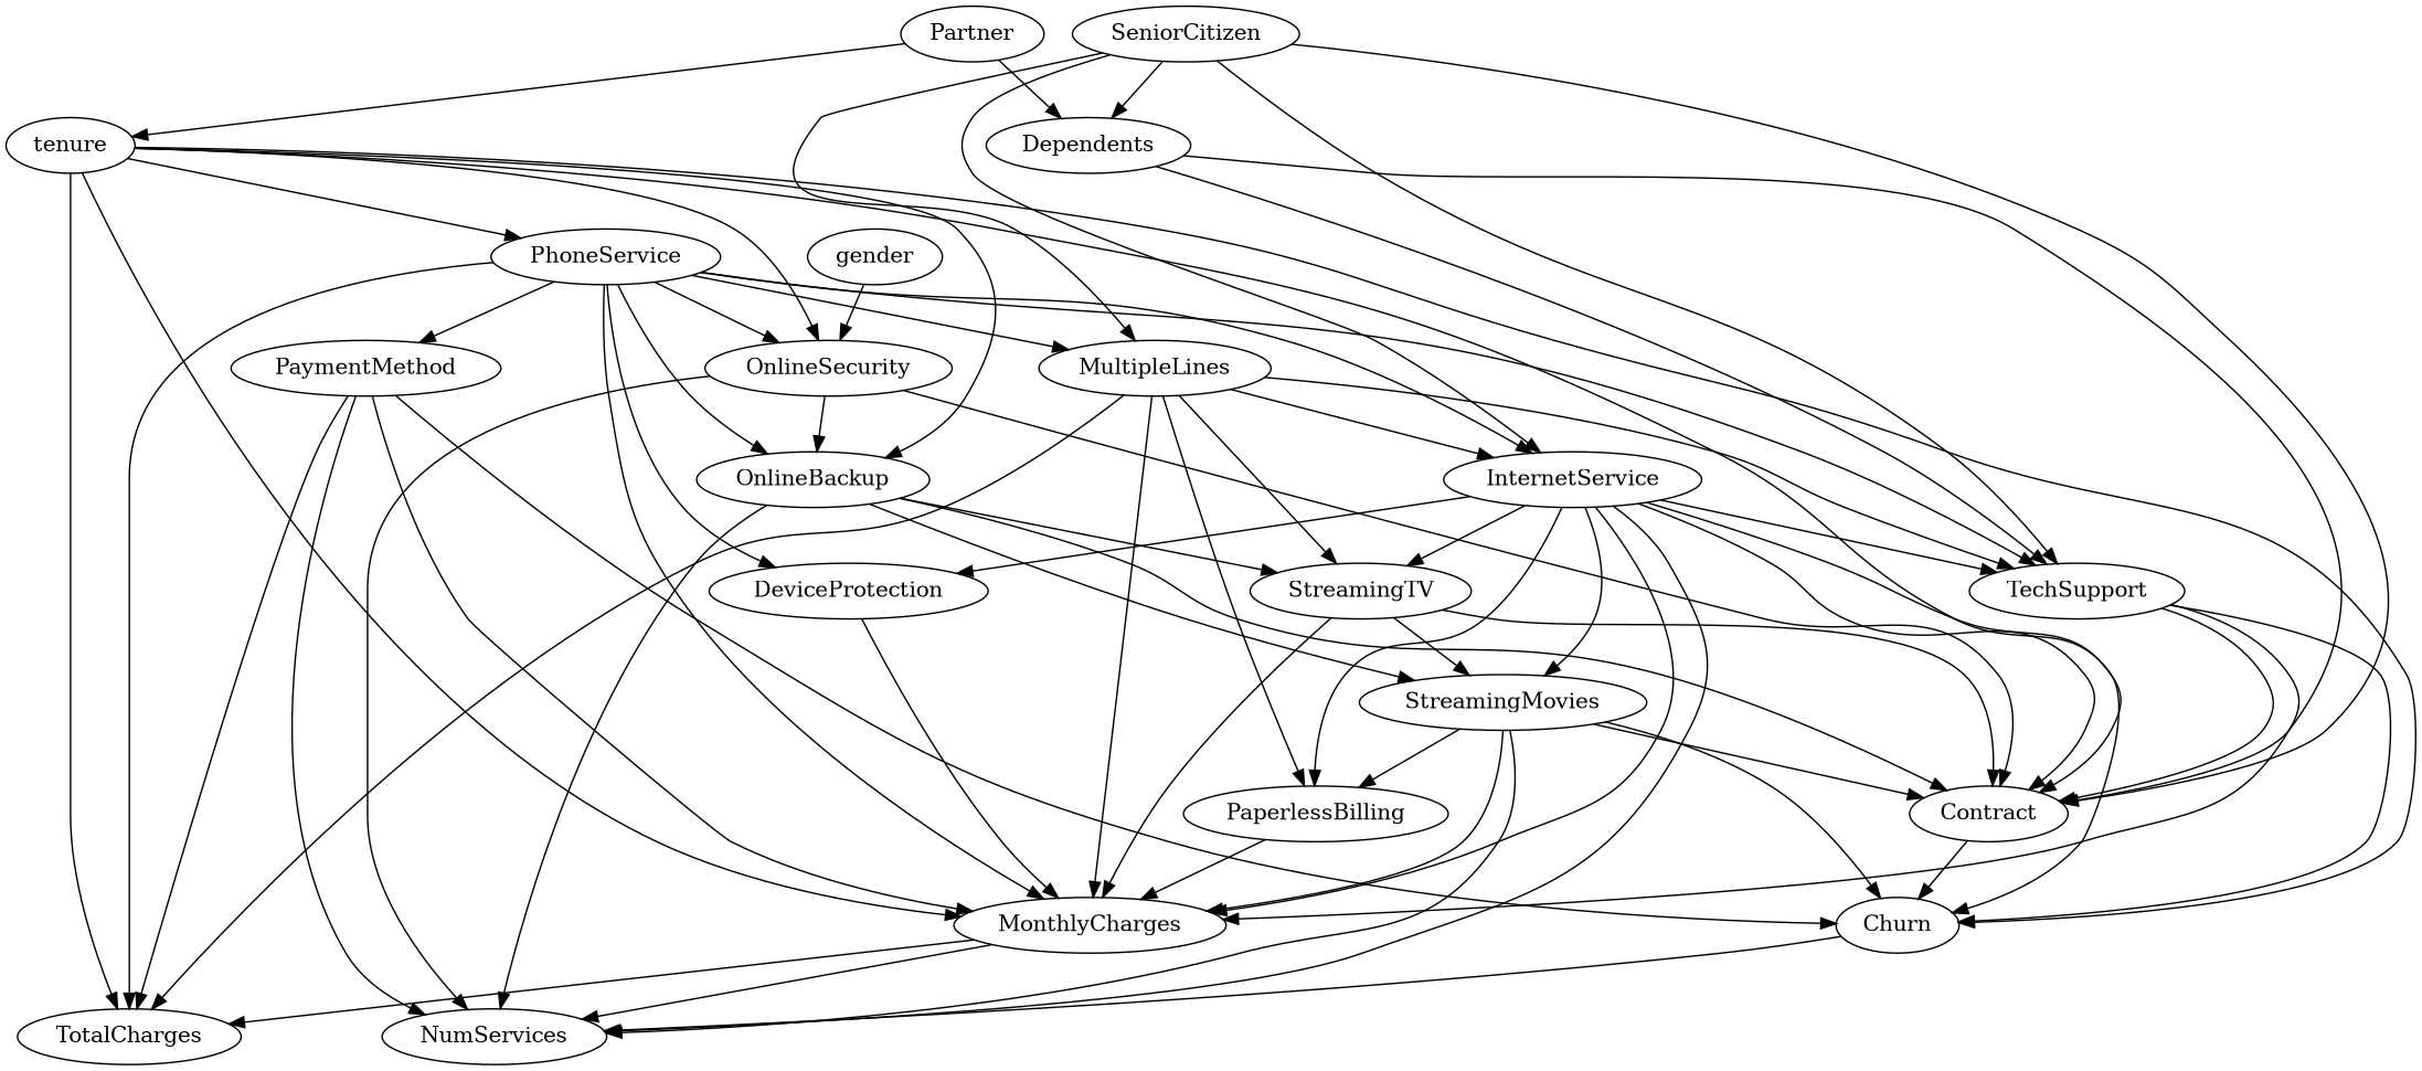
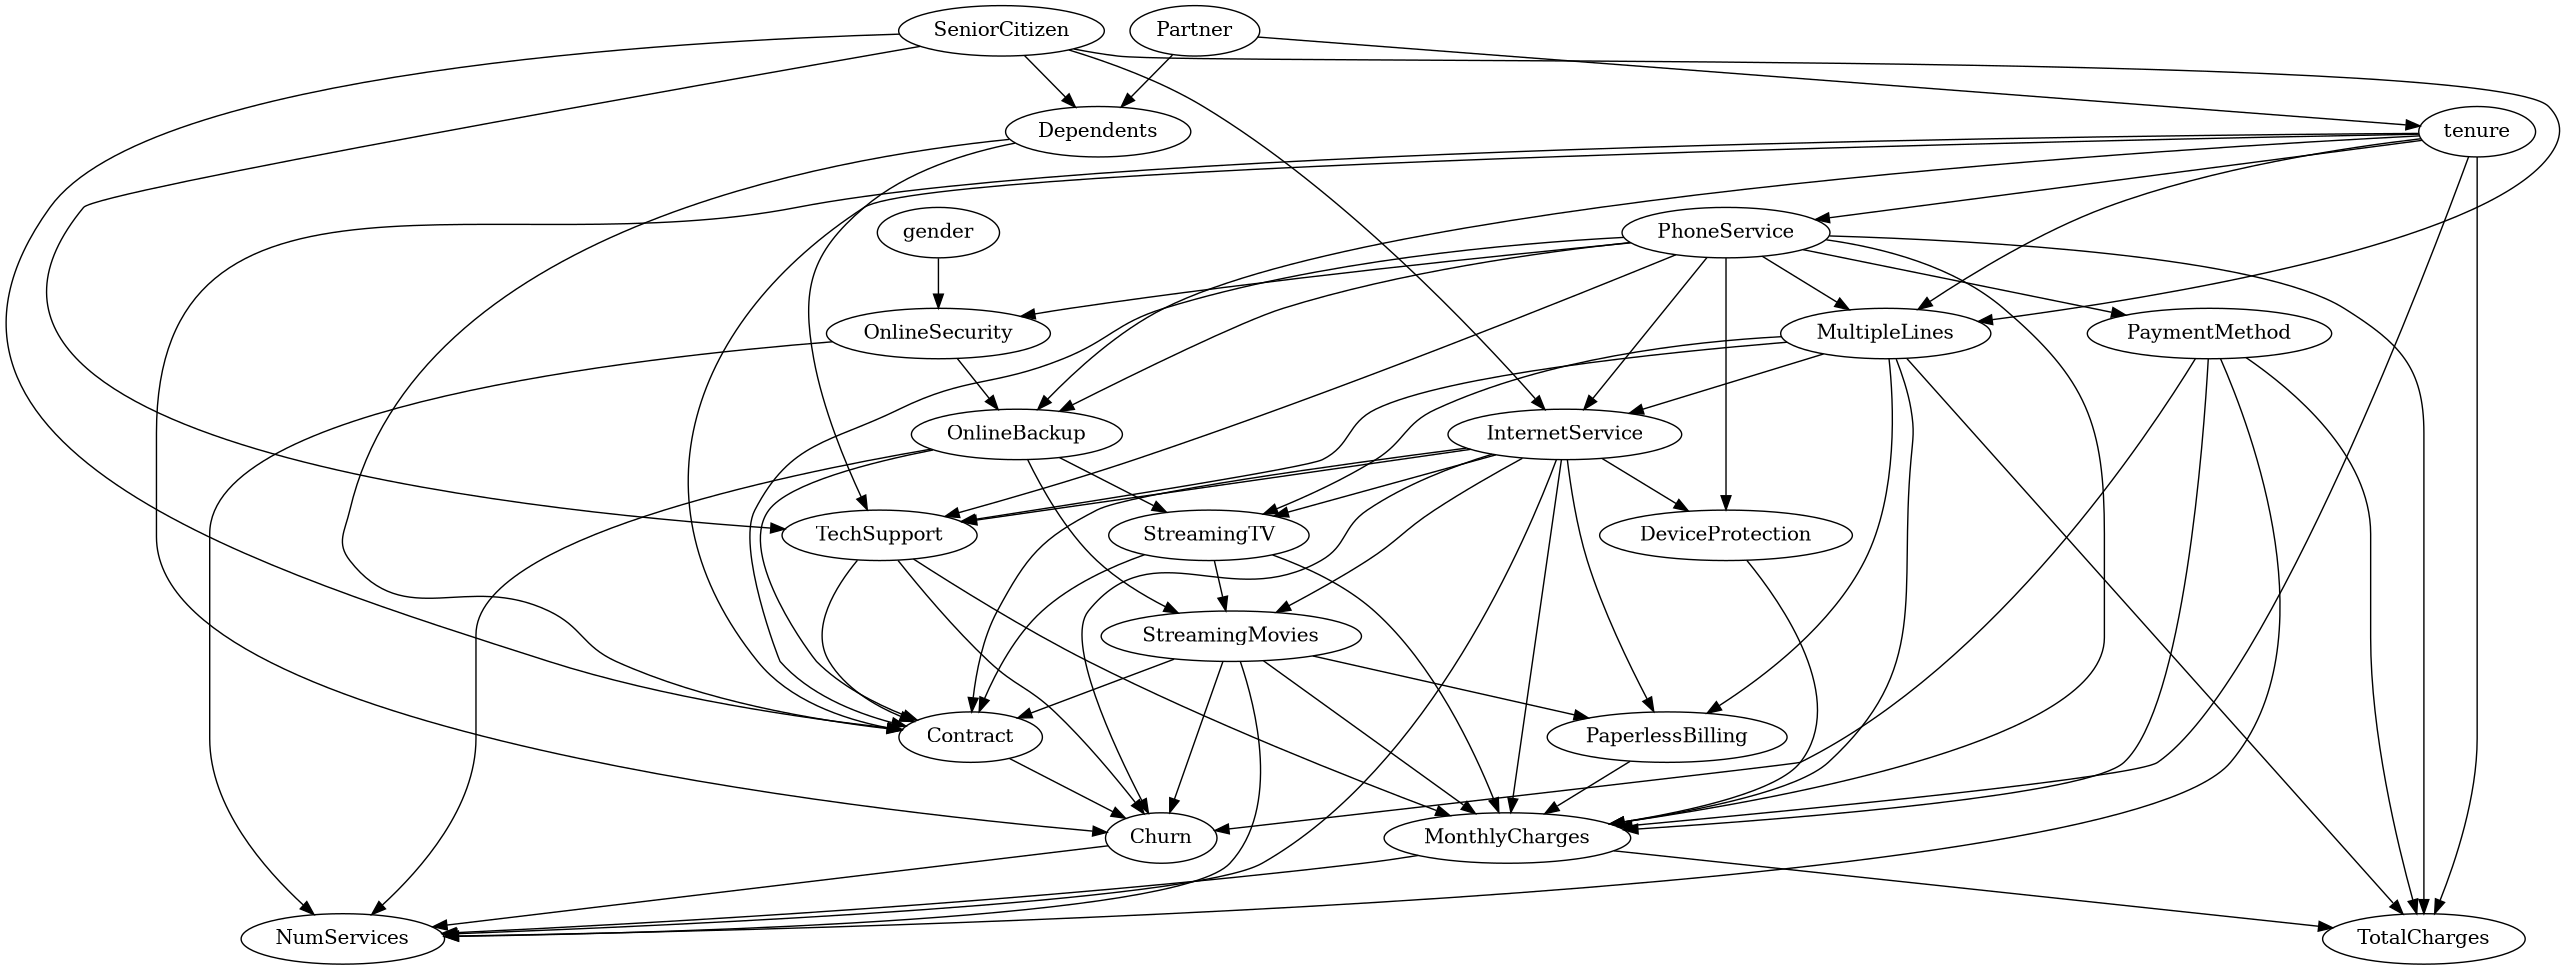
  strict digraph {
    fontname="DejaVu Serif"
    node [fontname="DejaVu Serif"]
    edge [fontname="DejaVu Serif" weight=-1]
    gender
    OnlineSecurity
    Contract
    OnlineBackup
    NumServices
    Churn
    StreamingTV
    StreamingMovies
    MonthlyCharges
    SeniorCitizen
    Dependents
    MultipleLines
    InternetService
    TechSupport
    TotalCharges
    PaperlessBilling
    DeviceProtection
    Partner
    tenure
    PhoneService
    PaymentMethod
    gender -> OnlineSecurity [weight=1]
-   OnlineSecurity -> Contract
+   PhoneService -> Contract
    OnlineSecurity -> OnlineBackup [weight=1]
    OnlineSecurity -> NumServices [weight=1]
    Contract -> Churn [weight=1]
    OnlineBackup -> Contract
    OnlineBackup -> NumServices [weight=1]
    OnlineBackup -> StreamingTV [weight=1]
    OnlineBackup -> StreamingMovies [weight=1]
    Churn -> NumServices
    StreamingTV -> Contract
    StreamingTV -> StreamingMovies
    StreamingTV -> MonthlyCharges [weight=1]
    StreamingMovies -> Contract
    StreamingMovies -> NumServices
    StreamingMovies -> Churn [weight=1]
    StreamingMovies -> MonthlyCharges [weight=1]
    StreamingMovies -> PaperlessBilling [weight=1]
    MonthlyCharges -> NumServices
    MonthlyCharges -> TotalCharges [weight=1]
    SeniorCitizen -> Contract
    SeniorCitizen -> Dependents [weight=1]
    SeniorCitizen -> MultipleLines
    SeniorCitizen -> InternetService
    SeniorCitizen -> TechSupport
    Dependents -> Contract
    Dependents -> TechSupport
    MultipleLines -> StreamingTV
    MultipleLines -> MonthlyCharges
    MultipleLines -> InternetService
    MultipleLines -> TechSupport
    MultipleLines -> TotalCharges
    MultipleLines -> PaperlessBilling [weight=1]
    InternetService -> Contract
    InternetService -> NumServices
    InternetService -> Churn
    InternetService -> StreamingTV
    InternetService -> StreamingMovies
    InternetService -> MonthlyCharges [weight=1]
    InternetService -> TechSupport [weight=1]
    InternetService -> PaperlessBilling [weight=1]
    InternetService -> DeviceProtection [weight=1]
    TechSupport -> Contract
    TechSupport -> Churn
    TechSupport -> MonthlyCharges
    PaperlessBilling -> MonthlyCharges
    DeviceProtection -> MonthlyCharges
    Partner -> Dependents [weight=1]
    Partner -> tenure
-   tenure -> OnlineSecurity
+   tenure -> MultipleLines
    tenure -> Contract
    tenure -> OnlineBackup
    tenure -> Churn
    tenure -> MonthlyCharges
    tenure -> TotalCharges [weight=1]
    tenure -> PhoneService
    PhoneService -> OnlineSecurity [weight=1]
    PhoneService -> OnlineBackup [weight=1]
    PhoneService -> MonthlyCharges [weight=1]
    PhoneService -> MultipleLines [weight=1]
    PhoneService -> InternetService [weight=1]
    PhoneService -> TechSupport [weight=1]
    PhoneService -> TotalCharges [weight=1]
    PhoneService -> DeviceProtection [weight=1]
    PhoneService -> PaymentMethod [weight=1]
    PaymentMethod -> NumServices
    PaymentMethod -> Churn
    PaymentMethod -> MonthlyCharges
    PaymentMethod -> TotalCharges
  }
